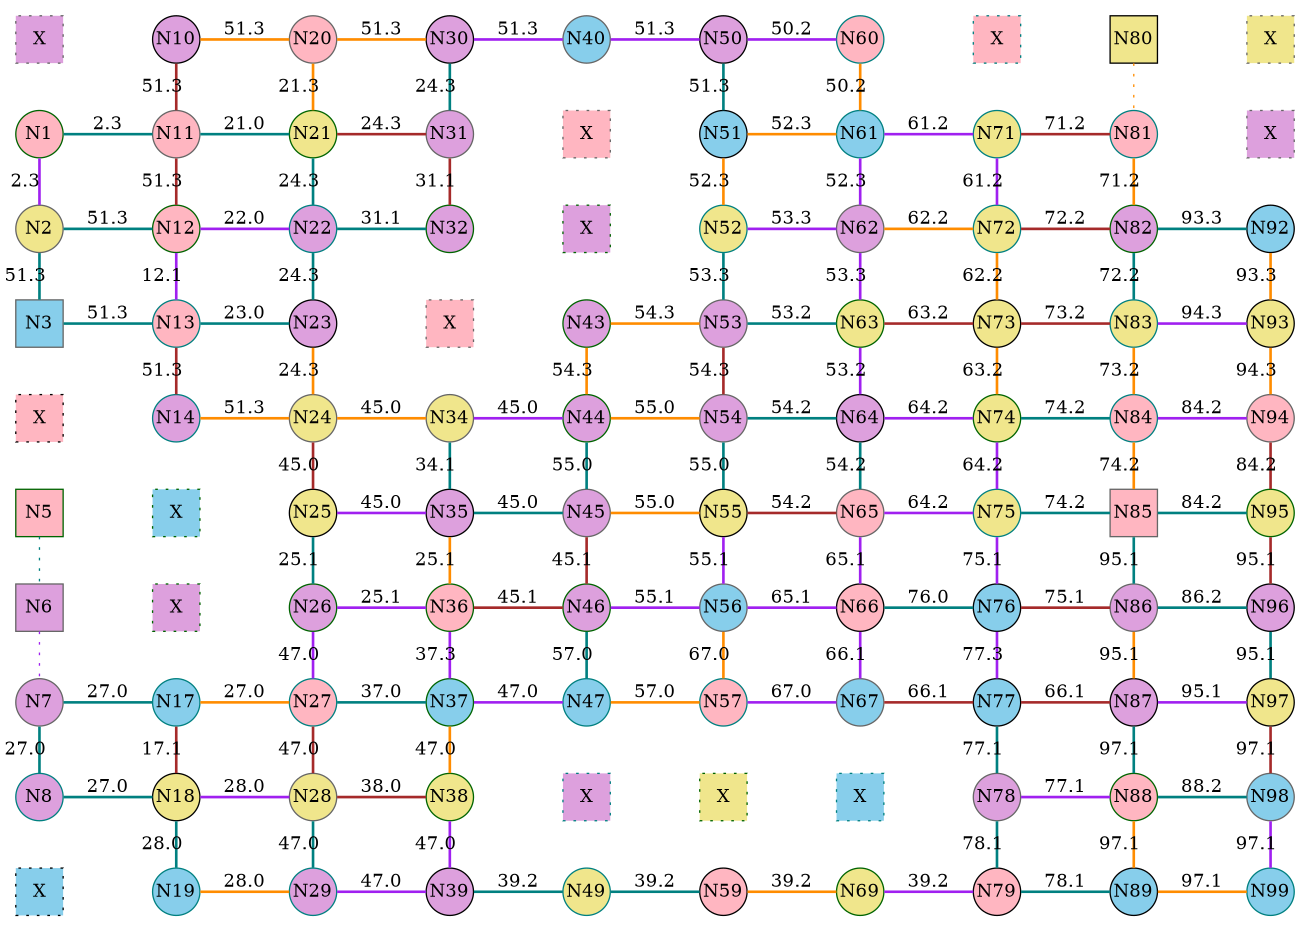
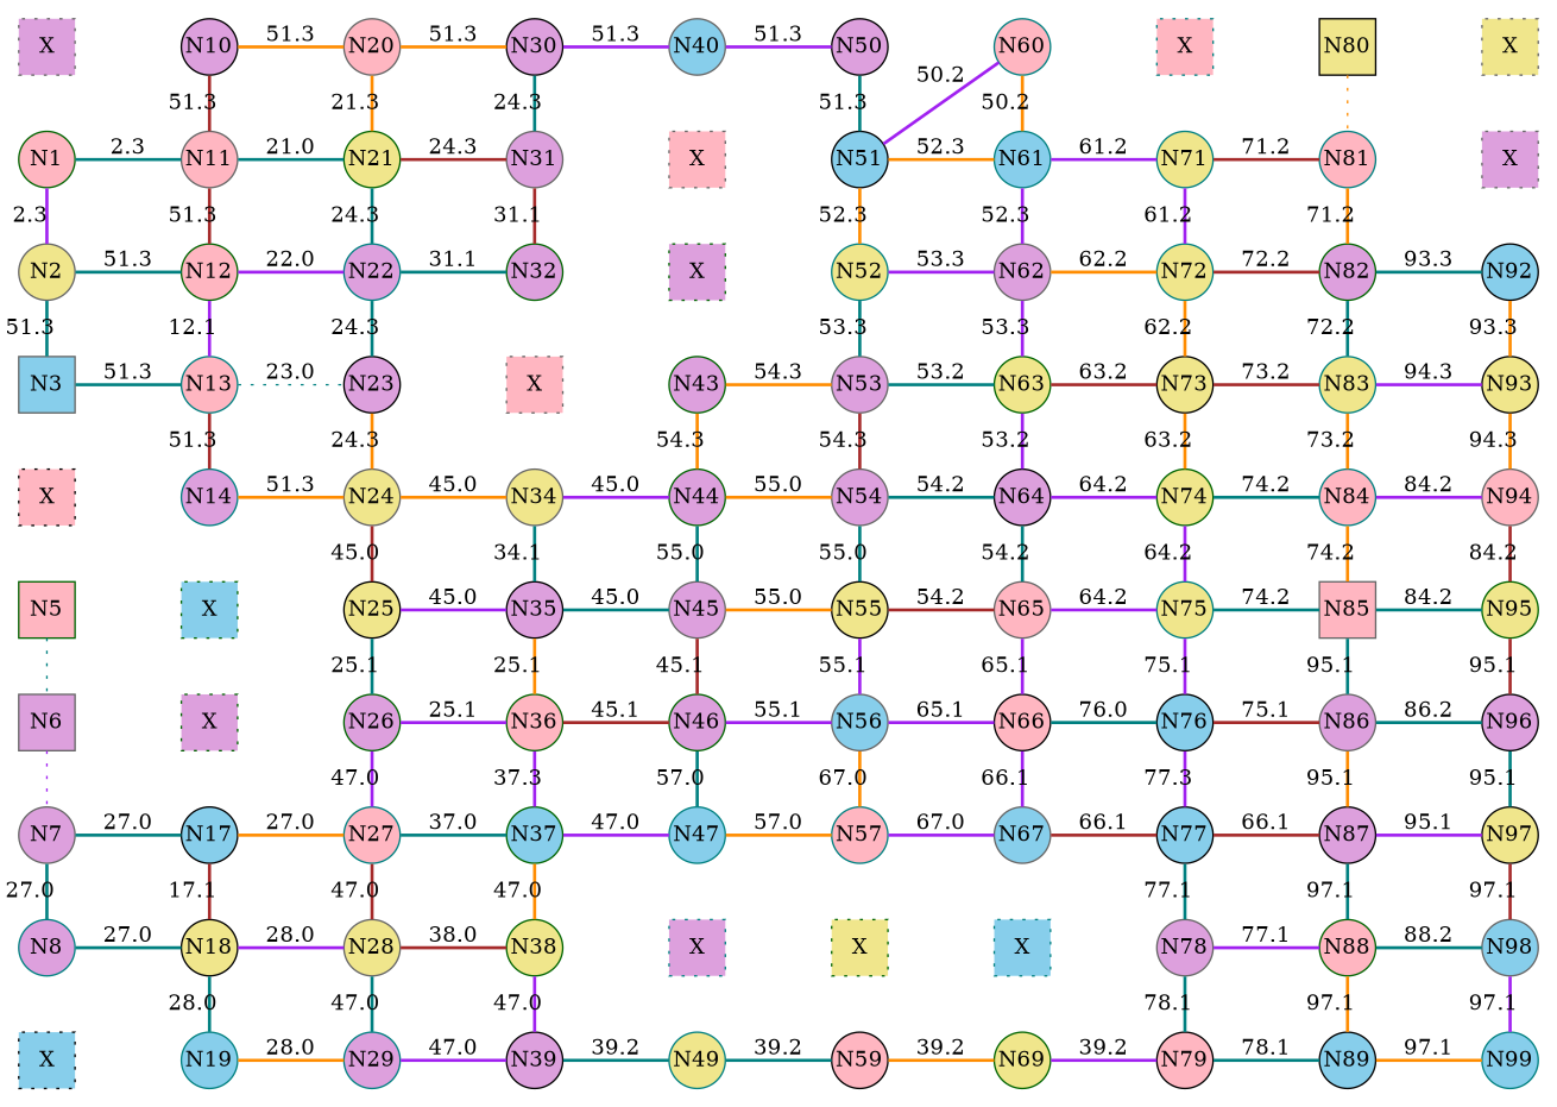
  digraph {
    rankdir=LR
    node [color=gray40 fillcolor=plum fixedsize=true shape=circle style=filled]
    edge [dir=none style=bold color=teal]
    n1 [label=X shape=square style="dotted,filled"]
    N1 [color=darkgreen fillcolor=lightpink]
    N2 [fillcolor=khaki]
    N3 [fillcolor=skyblue shape=square]
    n5 [color=black fillcolor=lightpink label=X shape=square style="dotted,filled"]
    N5 [color=darkgreen fillcolor=lightpink shape=square]
    N6 [shape=square]
    N7
    N8 [color=teal]
    n10 [color=black fillcolor=skyblue label=X shape=square style="dotted,filled"]
    N10 [color=black]
    N11 [fillcolor=lightpink]
    N12 [color=darkgreen fillcolor=lightpink]
    N13 [color=teal fillcolor=lightpink]
    N14 [color=teal]
    n16 [color=darkgreen fillcolor=skyblue label=X shape=square style="dotted,filled"]
    n17 [color=darkgreen label=X shape=square style="dotted,filled"]
-   N17 [color=teal fillcolor=skyblue]
+   N17 [color=black fillcolor=skyblue]
    N18 [color=black fillcolor=khaki]
    N19 [color=teal fillcolor=skyblue]
    N20 [fillcolor=lightpink]
    N21 [color=darkgreen fillcolor=khaki]
    N22 [color=teal]
    N23 [color=black]
    N24 [fillcolor=khaki]
    N25 [color=black fillcolor=khaki]
    N26 [color=darkgreen]
    N27 [color=teal fillcolor=lightpink]
    N28 [fillcolor=khaki]
    N29 [color=teal]
    N30 [color=black]
    N31
    N32 [color=darkgreen]
    n34 [fillcolor=lightpink label=X shape=square style="dotted,filled"]
    N34 [fillcolor=khaki]
    N35 [color=black]
    N36 [color=darkgreen fillcolor=lightpink]
    N37 [color=darkgreen fillcolor=skyblue]
    N38 [color=darkgreen fillcolor=khaki]
    N39 [color=black]
    N40 [fillcolor=skyblue]
    n42 [fillcolor=lightpink label=X shape=square style="dotted,filled"]
    n43 [color=darkgreen label=X shape=square style="dotted,filled"]
    N43 [color=darkgreen]
    N44 [color=darkgreen]
    N45
    N46 [color=darkgreen]
    N47 [color=teal fillcolor=skyblue]
    n49 [color=teal label=X shape=square style="dotted,filled"]
    N49 [color=teal fillcolor=khaki]
    N50 [color=black]
    N51 [color=black fillcolor=skyblue]
    N52 [color=teal fillcolor=khaki]
    N53
    N54
    N55 [color=black fillcolor=khaki]
    N56 [fillcolor=skyblue]
    N57 [color=teal fillcolor=lightpink]
    n59 [color=darkgreen fillcolor=khaki label=X shape=square style="dotted,filled"]
    N59 [color=black fillcolor=lightpink]
    N60 [color=teal fillcolor=lightpink]
    N61 [color=teal fillcolor=skyblue]
    N62
    N63 [color=darkgreen fillcolor=khaki]
    N64 [color=black]
    N65 [fillcolor=lightpink]
    N66 [color=black fillcolor=lightpink]
    N67 [fillcolor=skyblue]
    n69 [color=teal fillcolor=skyblue label=X shape=square style="dotted,filled"]
    N69 [color=darkgreen fillcolor=khaki]
    n71 [color=teal fillcolor=lightpink label=X shape=square style="dotted,filled"]
    N71 [color=teal fillcolor=khaki]
    N72 [color=teal fillcolor=khaki]
    N73 [color=black fillcolor=khaki]
    N74 [color=darkgreen fillcolor=khaki]
    N75 [color=teal fillcolor=khaki]
    N76 [color=black fillcolor=skyblue]
    N77 [color=black fillcolor=skyblue]
    N78
    N79 [color=black fillcolor=lightpink]
    N80 [color=black fillcolor=khaki shape=square]
    N81 [color=teal fillcolor=lightpink]
    N82 [color=darkgreen]
    N83 [color=teal fillcolor=khaki]
    N84 [color=teal fillcolor=lightpink]
    N85 [fillcolor=lightpink shape=square]
    N86
    N87 [color=black]
    N88 [color=darkgreen fillcolor=lightpink]
    N89 [color=black fillcolor=skyblue]
    n91 [fillcolor=khaki label=X shape=square style="dotted,filled"]
    n92 [label=X shape=square style="dotted,filled"]
    N92 [color=black fillcolor=skyblue]
    N93 [color=black fillcolor=khaki]
    N94 [fillcolor=lightpink]
    N95 [color=darkgreen fillcolor=khaki]
    N96 [color=black]
    N97 [color=black fillcolor=khaki]
    N98 [fillcolor=skyblue]
    N99 [color=teal fillcolor=skyblue]
    subgraph sub_1 {
      rank=same
      n1
      N1
      N2
      N3
      n5
      N5
      N6
      N7
      N8
      n10
    }
    subgraph sub_2 {
      rank=same
      N10
      N11
      N12
      N13
      N14
      n16
      n17
      N17
      N18
      N19
    }
    subgraph sub_3 {
      rank=same
      N20
      N21
      N22
      N23
      N24
      N25
      N26
      N27
      N28
      N29
    }
    subgraph sub_4 {
      rank=same
      N30
      N31
      N32
      n34
      N34
      N35
      N36
      N37
      N38
      N39
    }
    subgraph sub_5 {
      rank=same
      N40
      n42
      n43
      N43
      N44
      N45
      N46
      N47
      n49
      N49
    }
    subgraph sub_6 {
      rank=same
      N50
      N51
      N52
      N53
      N54
      N55
      N56
      N57
      n59
      N59
    }
    subgraph sub_7 {
      rank=same
      N60
      N61
      N62
      N63
      N64
      N65
      N66
      N67
      n69
      N69
    }
    subgraph sub_8 {
      rank=same
      n71
      N71
      N72
      N73
      N74
      N75
      N76
      N77
      N78
      N79
    }
    subgraph sub_9 {
      rank=same
      N80
      N81
      N82
      N83
      N84
      N85
      N86
      N87
      N88
      N89
    }
    subgraph sub_10 {
      rank=same
      n91
      n92
      N92
      N93
      N94
      N95
      N96
      N97
      N98
      N99
    }
    n1 -> N1 [label=" " style=invis color=""]
    n1 -> N10 [label=" " style=invis color=""]
    N1 -> N2 [color=purple label=2.3]
    N1 -> N11 [label=2.3]
    N2 -> N3 [label=51.3]
    N2 -> N12 [label=51.3]
    N3 -> n5 [label=" " style=invis color=""]
    N3 -> N13 [label=51.3]
    n5 -> N5 [label=" " style=invis color=""]
    n5 -> N14 [label=" " style=invis color=""]
    N5 -> N6 [style=dotted]
    N5 -> n16 [label=" " style=invis color=""]
    N6 -> N7 [color=purple style=dotted]
    N6 -> n17 [label=" " style=invis color=""]
    N7 -> N8 [label=27.0]
    N7 -> N17 [label=27.0]
    N8 -> n10 [label=" " style=invis color=""]
    N8 -> N18 [label=27.0]
    n10 -> N19 [label=" " style=invis color=""]
    N10 -> N11 [color=brown label=51.3]
    N10 -> N20 [color=darkorange label=51.3]
    N11 -> N12 [color=brown label=51.3]
    N11 -> N21 [label=21.0]
    N12 -> N13 [color=purple label=12.1]
    N12 -> N22 [color=purple label=22.0]
    N13 -> N14 [color=brown label=51.3]
-   N13 -> N23 [label=23.0]
+   N13 -> N23 [label=23.0 style=dotted]
    N14 -> n16 [label=" " style=invis color=""]
    N14 -> N24 [color=darkorange label=51.3]
    n16 -> n17 [label=" " style=invis color=""]
    n16 -> N25 [label=" " style=invis color=""]
    n17 -> N17 [label=" " style=invis color=""]
    n17 -> N26 [label=" " style=invis color=""]
    N17 -> N18 [color=brown label=17.1]
    N17 -> N27 [color=darkorange label=27.0]
    N18 -> N19 [label=28.0]
    N18 -> N28 [color=purple label=28.0]
    N19 -> N29 [color=darkorange label=28.0]
    N20 -> N21 [color=darkorange label=21.3]
    N20 -> N30 [color=darkorange label=51.3]
    N21 -> N22 [label=24.3]
    N21 -> N31 [color=brown label=24.3]
    N22 -> N23 [label=24.3]
    N22 -> N32 [label=31.1]
    N23 -> N24 [color=darkorange label=24.3]
    N23 -> n34 [label=" " style=invis color=""]
    N24 -> N25 [color=brown label=45.0]
    N24 -> N34 [color=darkorange label=45.0]
    N25 -> N26 [label=25.1]
    N25 -> N35 [color=purple label=45.0]
    N26 -> N27 [color=purple label=47.0]
    N26 -> N36 [color=purple label=25.1]
    N27 -> N28 [color=brown label=47.0]
    N27 -> N37 [label=37.0]
    N28 -> N29 [label=47.0]
    N28 -> N38 [color=brown label=38.0]
    N29 -> N39 [color=purple label=47.0]
    N30 -> N31 [label=24.3]
    N30 -> N40 [color=purple label=51.3]
    N31 -> N32 [color=brown label=31.1]
    N31 -> n42 [label=" " style=invis color=""]
    N32 -> n34 [label=" " style=invis color=""]
    N32 -> n43 [label=" " style=invis color=""]
    n34 -> N34 [label=" " style=invis color=""]
    n34 -> N43 [label=" " style=invis color=""]
    N34 -> N35 [label=34.1]
    N34 -> N44 [color=purple label=45.0]
    N35 -> N36 [color=darkorange label=25.1]
    N35 -> N45 [label=45.0]
    N36 -> N37 [color=purple label=37.3]
    N36 -> N46 [color=brown label=45.1]
    N37 -> N38 [color=darkorange label=47.0]
    N37 -> N47 [color=purple label=47.0]
    N38 -> N39 [color=purple label=47.0]
    N38 -> n49 [label=" " style=invis color=""]
    N39 -> N49 [label=39.2]
    N40 -> n42 [label=" " style=invis color=""]
    N40 -> N50 [color=purple label=51.3]
    n42 -> n43 [label=" " style=invis color=""]
    n42 -> N51 [label=" " style=invis color=""]
    n43 -> N43 [label=" " style=invis color=""]
    n43 -> N52 [label=" " style=invis color=""]
    N43 -> N44 [color=darkorange label=54.3]
    N43 -> N53 [color=darkorange label=54.3]
    N44 -> N45 [label=55.0]
    N44 -> N54 [color=darkorange label=55.0]
    N45 -> N46 [color=brown label=45.1]
    N45 -> N55 [color=darkorange label=55.0]
    N46 -> N47 [label=57.0]
    N46 -> N56 [color=purple label=55.1]
    N47 -> n49 [label=" " style=invis color=""]
    N47 -> N57 [color=darkorange label=57.0]
    n49 -> N49 [label=" " style=invis color=""]
    n49 -> n59 [label=" " style=invis color=""]
    N49 -> N59 [label=39.2]
    N50 -> N51 [label=51.3]
-   N50 -> N60 [color=purple label=50.2]
+   N51 -> N60 [color=purple label=50.2]
    N51 -> N52 [color=darkorange label=52.3]
    N51 -> N61 [color=darkorange label=52.3]
    N52 -> N53 [label=53.3]
    N52 -> N62 [color=purple label=53.3]
    N53 -> N54 [color=brown label=54.3]
    N53 -> N63 [label=53.2]
    N54 -> N55 [label=55.0]
    N54 -> N64 [label=54.2]
    N55 -> N56 [color=purple label=55.1]
    N55 -> N65 [color=brown label=54.2]
    N56 -> N57 [color=darkorange label=67.0]
    N56 -> N66 [color=purple label=65.1]
    N57 -> n59 [label=" " style=invis color=""]
    N57 -> N67 [color=purple label=67.0]
    n59 -> N59 [label=" " style=invis color=""]
    n59 -> n69 [label=" " style=invis color=""]
    N59 -> N69 [color=darkorange label=39.2]
    N60 -> N61 [color=darkorange label=50.2]
    N60 -> n71 [label=" " style=invis color=""]
    N61 -> N62 [color=purple label=52.3]
    N61 -> N71 [color=purple label=61.2]
    N62 -> N63 [color=purple label=53.3]
    N62 -> N72 [color=darkorange label=62.2]
    N63 -> N64 [color=purple label=53.2]
    N63 -> N73 [color=brown label=63.2]
    N64 -> N65 [label=54.2]
    N64 -> N74 [color=purple label=64.2]
    N65 -> N66 [color=purple label=65.1]
    N65 -> N75 [color=purple label=64.2]
    N66 -> N67 [color=purple label=66.1]
    N66 -> N76 [label=76.0]
    N67 -> n69 [label=" " style=invis color=""]
    N67 -> N77 [color=brown label=66.1]
    n69 -> N69 [label=" " style=invis color=""]
    n69 -> N78 [label=" " style=invis color=""]
    N69 -> N79 [color=purple label=39.2]
    n71 -> N71 [label=" " style=invis color=""]
    n71 -> N80 [label=" " style=invis color=""]
    N71 -> N72 [color=purple label=61.2]
    N71 -> N81 [color=brown label=71.2]
    N72 -> N73 [color=darkorange label=62.2]
    N72 -> N82 [color=brown label=72.2]
    N73 -> N74 [color=darkorange label=63.2]
    N73 -> N83 [color=brown label=73.2]
    N74 -> N75 [color=purple label=64.2]
    N74 -> N84 [label=74.2]
    N75 -> N76 [color=purple label=75.1]
    N75 -> N85 [label=74.2]
    N76 -> N77 [color=purple label=77.3]
    N76 -> N86 [color=brown label=75.1]
    N77 -> N78 [label=77.1]
    N77 -> N87 [color=brown label=66.1]
    N78 -> N79 [label=78.1]
    N78 -> N88 [color=purple label=77.1]
    N79 -> N89 [label=78.1]
    N80 -> N81 [color=darkorange style=dotted]
    N80 -> n91 [label=" " style=invis color=""]
    N81 -> N82 [color=darkorange label=71.2]
    N81 -> n92 [label=" " style=invis color=""]
    N82 -> N83 [label=72.2]
    N82 -> N92 [label=93.3]
    N83 -> N84 [color=darkorange label=73.2]
    N83 -> N93 [color=purple label=94.3]
    N84 -> N85 [color=darkorange label=74.2]
    N84 -> N94 [color=purple label=84.2]
    N85 -> N86 [label=95.1]
    N85 -> N95 [label=84.2]
    N86 -> N87 [color=darkorange label=95.1]
    N86 -> N96 [label=86.2]
    N87 -> N88 [label=97.1]
    N87 -> N97 [color=purple label=95.1]
    N88 -> N89 [color=darkorange label=97.1]
    N88 -> N98 [label=88.2]
    N89 -> N99 [color=darkorange label=97.1]
    n91 -> n92 [label=" " style=invis color=""]
    n92 -> N92 [label=" " style=invis color=""]
    N92 -> N93 [color=darkorange label=93.3]
    N93 -> N94 [color=darkorange label=94.3]
    N94 -> N95 [color=brown label=84.2]
    N95 -> N96 [color=brown label=95.1]
    N96 -> N97 [label=95.1]
    N97 -> N98 [color=brown label=97.1]
    N98 -> N99 [color=purple label=97.1]
  }
